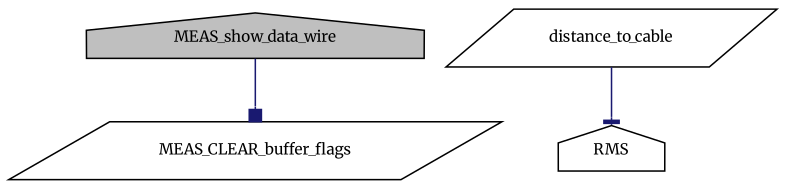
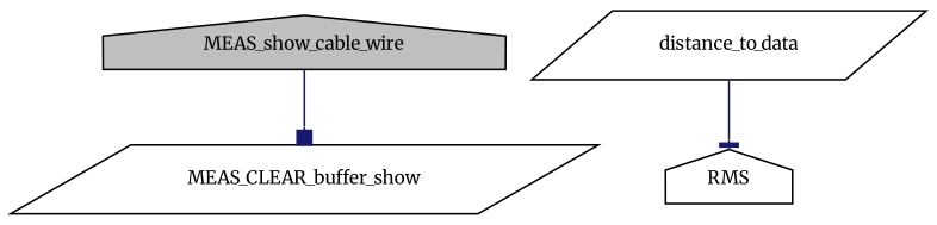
  digraph {
    fontname=Merriweather
    rankdir=TB
    node [color=black fillcolor=white fontname=Merriweather fontsize=10 shape=house style=filled]
    edge [color=midnightblue fontname=Merriweather fontsize=10 labelfontname=Helvetica labelfontsize=10 style=solid]
-   n1 [fillcolor=grey75 fontcolor=black height=0.2 label=MEAS_show_data_wire width=0.4]
-   n2 [height=0.2 label=MEAS_CLEAR_buffer_flags shape=parallelogram width=0.4]
-   n3 [height=0.2 label=distance_to_cable shape=parallelogram width=0.4]
+   n1 [fillcolor=grey75 fontcolor=black height=0.2 label=MEAS_show_cable_wire width=0.4]
+   n2 [height=0.2 label=MEAS_CLEAR_buffer_show shape=parallelogram width=0.4]
+   n3 [height=0.2 label=distance_to_data shape=parallelogram width=0.4]
    n4 [height=0.2 label=RMS width=0.4]
    n1 -> n2 [arrowhead=box]
    n3 -> n4 [arrowhead=tee]
  }
